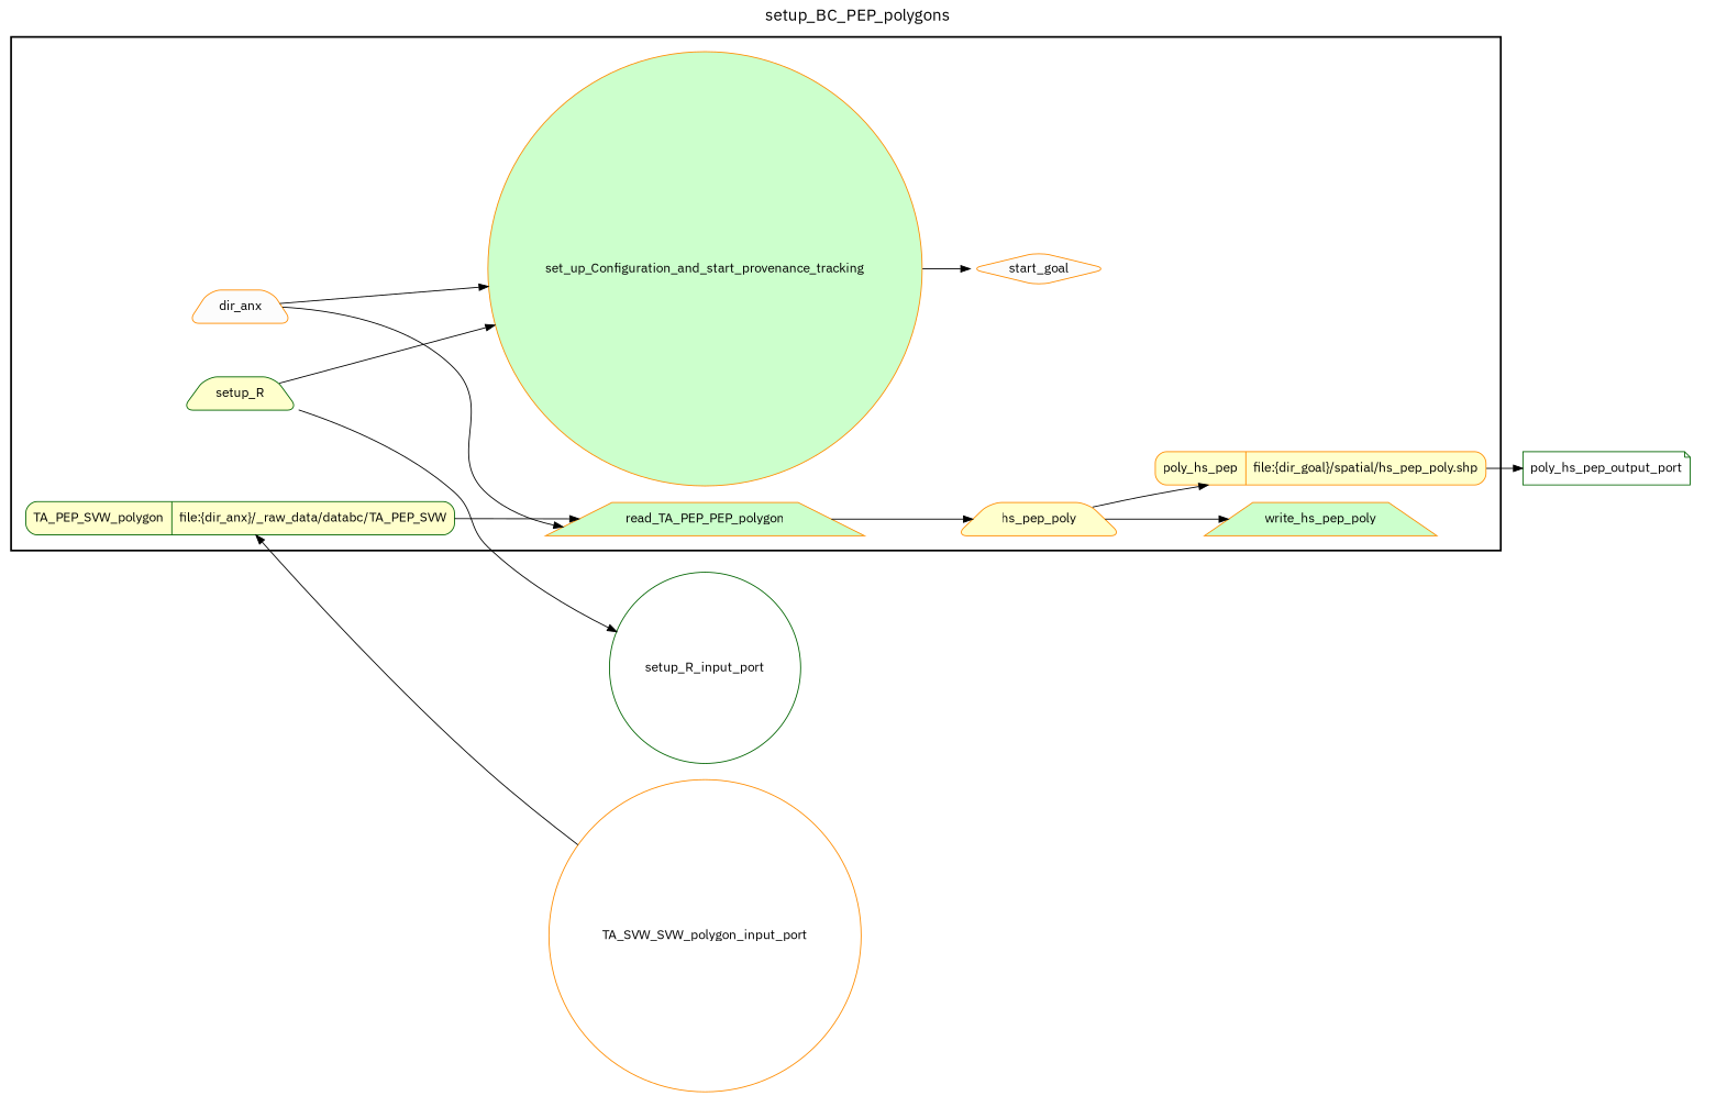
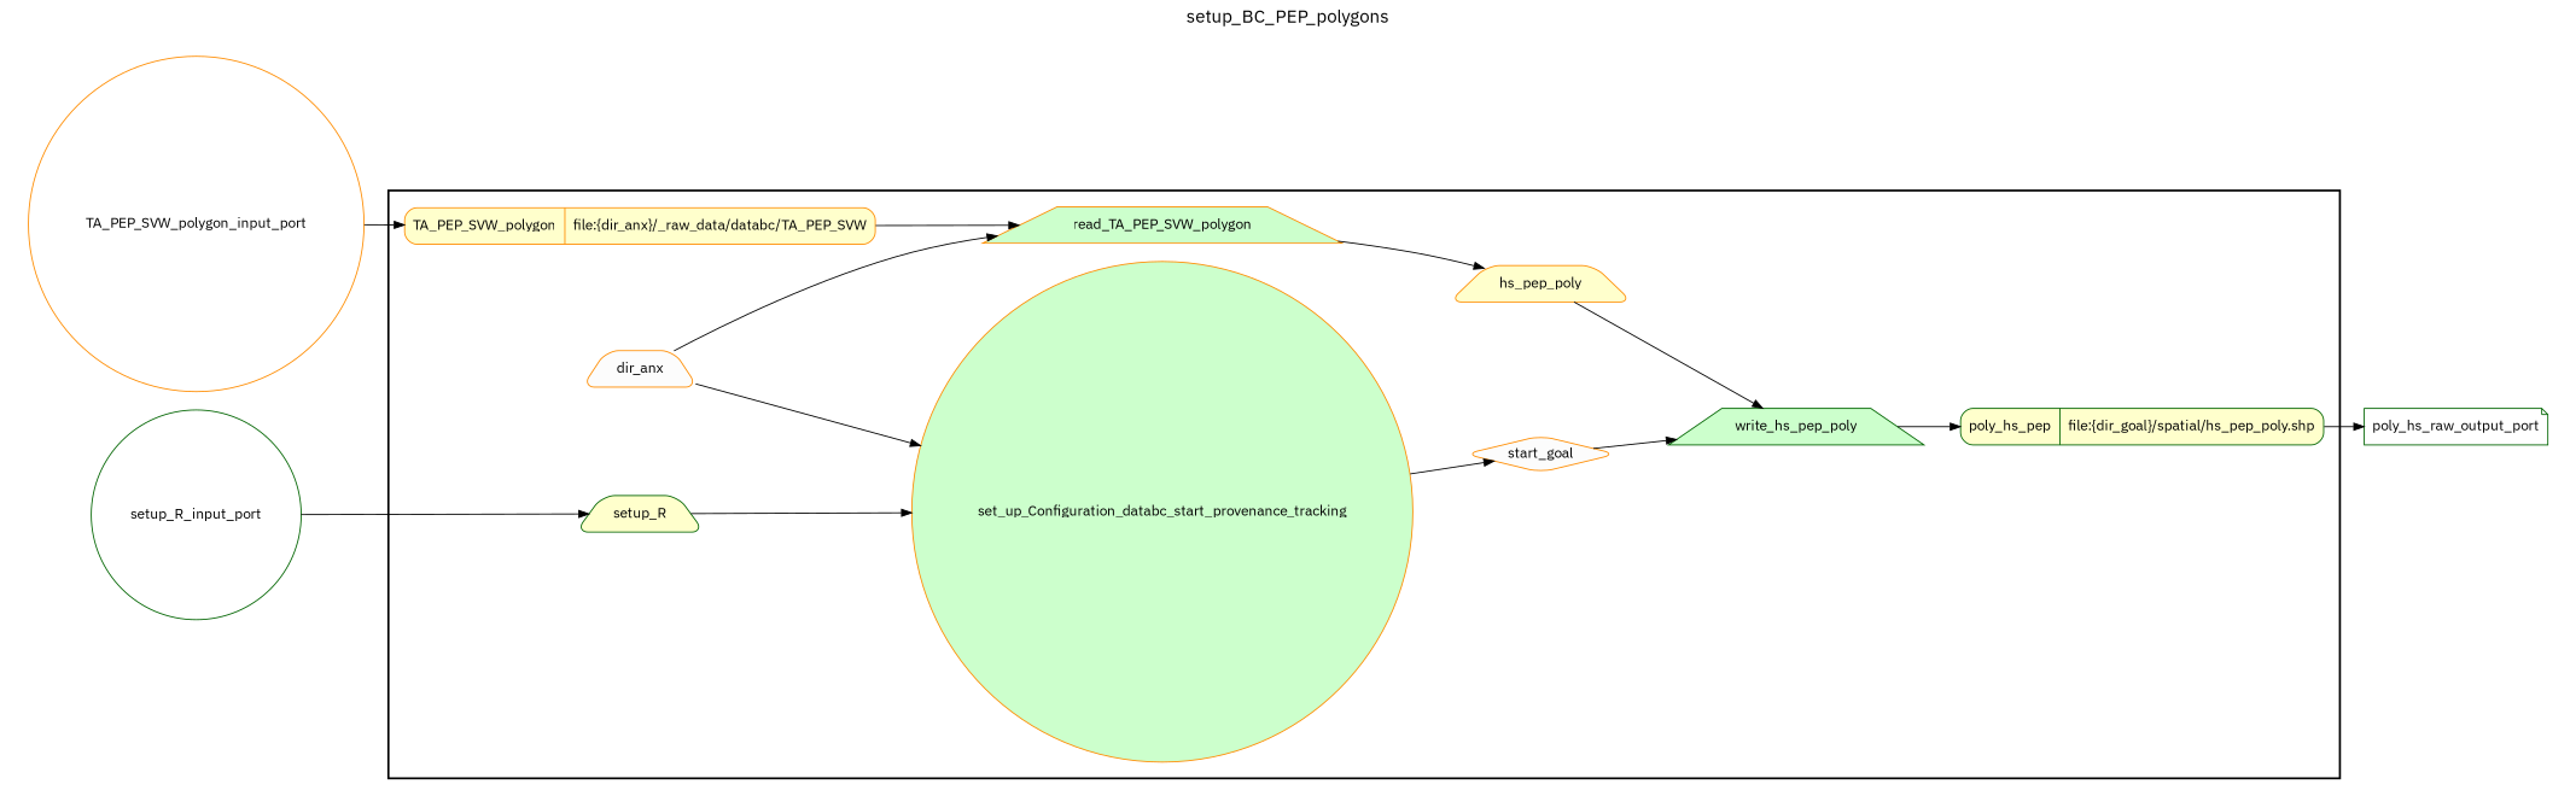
  digraph {
    fontname="IBM Plex Sans"
    fontsize=18
    label=setup_BC_PEP_polygons
    labelloc=t
    rankdir=LR
    node [color=darkorange fillcolor="#FFFFCC" fontname="IBM Plex Sans" peripheries=1 shape=trapezium style="rounded,filled"]
    edge [fontname="IBM Plex Sans"]
-   set_up_Configuration_and_start_provenance_tracking [fillcolor="#CCFFCC" shape=circle style=filled]
+   set_up_Configuration_and_start_provenance_tracking [fillcolor="#CCFFCC" shape=circle style=filled label=set_up_Configuration_databc_start_provenance_tracking]
    dir_anx [fillcolor="#FCFCFC"]
    n3 [fillcolor="#FCFCFC" label=start_goal shape=diamond]
-   read_TA_PEP_SVW_polygon [fillcolor="#CCFFCC" style=filled label=read_TA_PEP_PEP_polygon]
+   read_TA_PEP_SVW_polygon [fillcolor="#CCFFCC" style=filled]
    hs_pep_poly
-   write_hs_pep_poly [fillcolor="#CCFFCC" style=filled]
-   n7 [label="{<f0> poly_hs_pep |<f1> file\:\{dir_goal\}/spatial/hs_pep_poly.shp}" rankdir=LR shape=record]
+   write_hs_pep_poly [color=darkgreen fillcolor="#CCFFCC" style=filled]
+   n7 [color=darkgreen label="{<f0> poly_hs_pep |<f1> file\:\{dir_goal\}/spatial/hs_pep_poly.shp}" rankdir=LR shape=record]
    setup_R [color=darkgreen]
-   n9 [color=darkgreen label="{<f0> TA_PEP_SVW_polygon |<f1> file\:\{dir_anx\}/_raw_data/databc/TA_PEP_SVW}" rankdir=LR shape=record]
-   TA_PEP_SVW_polygon_input_port [fillcolor="#FFFFFF" shape=circle width=0.2 label=TA_SVW_SVW_polygon_input_port]
+   n9 [label="{<f0> TA_PEP_SVW_polygon |<f1> file\:\{dir_anx\}/_raw_data/databc/TA_PEP_SVW}" rankdir=LR shape=record]
+   TA_PEP_SVW_polygon_input_port [fillcolor="#FFFFFF" shape=circle width=0.2]
    setup_R_input_port [color=darkgreen fillcolor="#FFFFFF" shape=circle width=0.2]
-   poly_hs_pep_output_port [color=darkgreen fillcolor="#FFFFFF" shape=note width=0.2]
+   poly_hs_pep_output_port [color=darkgreen fillcolor="#FFFFFF" shape=note width=0.2 label=poly_hs_raw_output_port]
    subgraph cluster_1 {
      color=black
      label=""
      penwidth=2
      subgraph cluster_2 {
        color=white
        label=""
        penwidth=2
        set_up_Configuration_and_start_provenance_tracking
        dir_anx
        n3
        read_TA_PEP_SVW_polygon
        hs_pep_poly
        write_hs_pep_poly
        n7
        setup_R
        n9
      }
    }
    subgraph cluster_3 {
      color=white
      label=""
      subgraph cluster_4 {
        color=white
        label=""
        TA_PEP_SVW_polygon_input_port
        setup_R_input_port
      }
    }
    subgraph cluster_5 {
      color=white
      label=""
      subgraph cluster_6 {
        color=white
        label=""
        poly_hs_pep_output_port
      }
    }
    set_up_Configuration_and_start_provenance_tracking -> n3
    dir_anx -> set_up_Configuration_and_start_provenance_tracking
    dir_anx -> read_TA_PEP_SVW_polygon
+   n3 -> write_hs_pep_poly
    read_TA_PEP_SVW_polygon -> hs_pep_poly
    hs_pep_poly -> write_hs_pep_poly
-   hs_pep_poly -> n7
+   write_hs_pep_poly -> n7
    n7 -> poly_hs_pep_output_port
    setup_R -> set_up_Configuration_and_start_provenance_tracking
    n9 -> read_TA_PEP_SVW_polygon
    TA_PEP_SVW_polygon_input_port -> n9
-   setup_R -> setup_R_input_port
+   setup_R_input_port -> setup_R
  }
